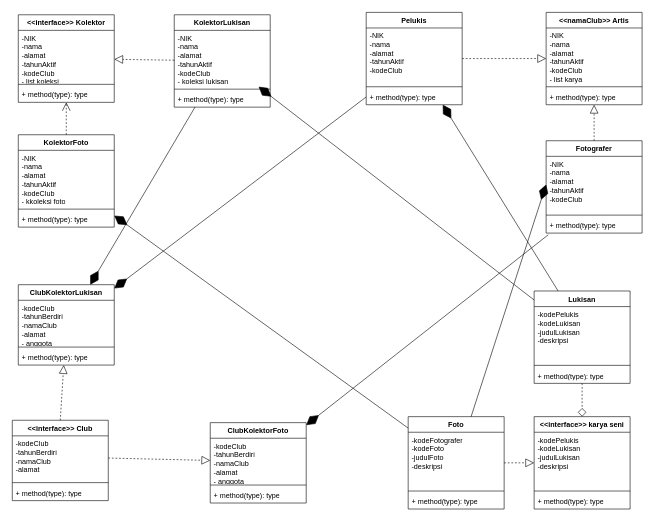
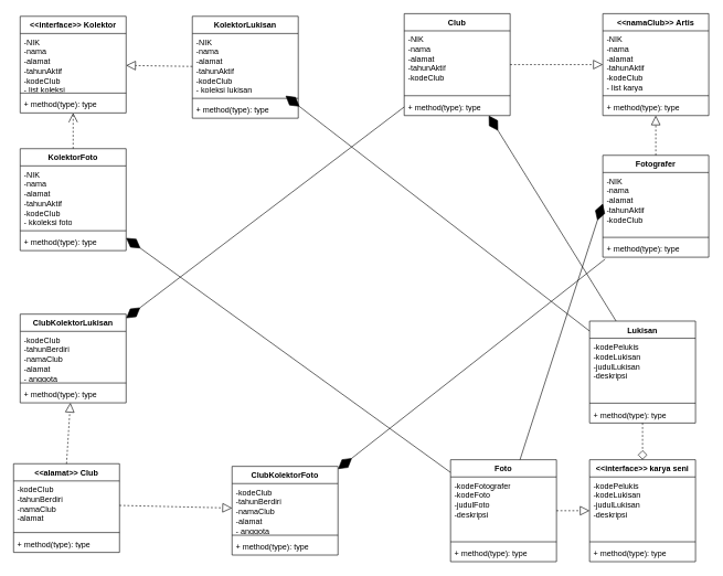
  <mxCell id="0" />
  <mxCell id="1" parent="0" />
  <mxCell id="2" value="KolektorLukisan" style="swimlane;fontStyle=1;align=center;verticalAlign=top;childLayout=stackLayout;horizontal=1;startSize=26;horizontalStack=0;resizeParent=1;resizeParentMax=0;resizeLast=0;collapsible=1;marginBottom=0;whiteSpace=wrap;html=1;" vertex="1" parent="1"><mxGeometry x="290" y="24" width="160" height="154" as="geometry" /></mxCell>
  <mxCell id="3" value="&lt;div&gt;&lt;span style=&quot;background-color: initial;&quot;&gt;-NIK&lt;/span&gt;&lt;br&gt;&lt;/div&gt;&lt;div&gt;-nama&lt;/div&gt;&lt;div&gt;-alamat&lt;/div&gt;&lt;div&gt;-tahunAktif&lt;/div&gt;&lt;div&gt;-kodeClub&lt;/div&gt;&lt;div&gt;- koleksi lukisan&lt;/div&gt;" style="text;strokeColor=none;fillColor=none;align=left;verticalAlign=top;spacingLeft=4;spacingRight=4;overflow=hidden;rotatable=0;points=[[0,0.5],[1,0.5]];portConstraint=eastwest;whiteSpace=wrap;html=1;" vertex="1" parent="2"><mxGeometry y="26" width="160" height="94" as="geometry" /></mxCell>
  <mxCell id="4" value="" style="line;strokeWidth=1;fillColor=none;align=left;verticalAlign=middle;spacingTop=-1;spacingLeft=3;spacingRight=3;rotatable=0;labelPosition=right;points=[];portConstraint=eastwest;strokeColor=inherit;" vertex="1" parent="2"><mxGeometry y="120" width="160" height="8" as="geometry" /></mxCell>
  <mxCell id="5" value="+ method(type): type" style="text;strokeColor=none;fillColor=none;align=left;verticalAlign=top;spacingLeft=4;spacingRight=4;overflow=hidden;rotatable=0;points=[[0,0.5],[1,0.5]];portConstraint=eastwest;whiteSpace=wrap;html=1;" vertex="1" parent="2"><mxGeometry y="128" width="160" height="26" as="geometry" /></mxCell>
- <mxCell id="6" value="Pelukis" style="swimlane;fontStyle=1;align=center;verticalAlign=top;childLayout=stackLayout;horizontal=1;startSize=26;horizontalStack=0;resizeParent=1;resizeParentMax=0;resizeLast=0;collapsible=1;marginBottom=0;whiteSpace=wrap;html=1;" vertex="1" parent="1"><mxGeometry x="610" y="20" width="160" height="154" as="geometry" /></mxCell>
+ <mxCell id="6" value="Club" style="swimlane;fontStyle=1;align=center;verticalAlign=top;childLayout=stackLayout;horizontal=1;startSize=26;horizontalStack=0;resizeParent=1;resizeParentMax=0;resizeLast=0;collapsible=1;marginBottom=0;whiteSpace=wrap;html=1;" vertex="1" parent="1"><mxGeometry x="610" y="20" width="160" height="154" as="geometry" /></mxCell>
  <mxCell id="7" value="&lt;div&gt;-NIK&lt;/div&gt;&lt;div&gt;-nama&lt;/div&gt;&lt;div&gt;-alamat&lt;/div&gt;&lt;div&gt;-tahunAktif&lt;/div&gt;&lt;div&gt;-kodeClub&lt;/div&gt;" style="text;strokeColor=none;fillColor=none;align=left;verticalAlign=top;spacingLeft=4;spacingRight=4;overflow=hidden;rotatable=0;points=[[0,0.5],[1,0.5]];portConstraint=eastwest;whiteSpace=wrap;html=1;" vertex="1" parent="6"><mxGeometry y="26" width="160" height="94" as="geometry" /></mxCell>
  <mxCell id="8" value="" style="line;strokeWidth=1;fillColor=none;align=left;verticalAlign=middle;spacingTop=-1;spacingLeft=3;spacingRight=3;rotatable=0;labelPosition=right;points=[];portConstraint=eastwest;strokeColor=inherit;" vertex="1" parent="6"><mxGeometry y="120" width="160" height="8" as="geometry" /></mxCell>
  <mxCell id="9" value="+ method(type): type" style="text;strokeColor=none;fillColor=none;align=left;verticalAlign=top;spacingLeft=4;spacingRight=4;overflow=hidden;rotatable=0;points=[[0,0.5],[1,0.5]];portConstraint=eastwest;whiteSpace=wrap;html=1;" vertex="1" parent="6"><mxGeometry y="128" width="160" height="26" as="geometry" /></mxCell>
- <mxCell id="10" value="&amp;lt;&amp;lt;interface&amp;gt;&amp;gt; Club" style="swimlane;fontStyle=1;align=center;verticalAlign=top;childLayout=stackLayout;horizontal=1;startSize=26;horizontalStack=0;resizeParent=1;resizeParentMax=0;resizeLast=0;collapsible=1;marginBottom=0;whiteSpace=wrap;html=1;" vertex="1" parent="1"><mxGeometry x="20" y="700" width="160" height="134" as="geometry" /></mxCell>
+ <mxCell id="10" value="&amp;lt;&amp;lt;alamat&amp;gt;&amp;gt; Club" style="swimlane;fontStyle=1;align=center;verticalAlign=top;childLayout=stackLayout;horizontal=1;startSize=26;horizontalStack=0;resizeParent=1;resizeParentMax=0;resizeLast=0;collapsible=1;marginBottom=0;whiteSpace=wrap;html=1;" vertex="1" parent="1"><mxGeometry x="20" y="700" width="160" height="134" as="geometry" /></mxCell>
  <mxCell id="11" value="&lt;div&gt;-kodeClub&lt;/div&gt;&lt;div&gt;-tahunBerdiri&lt;/div&gt;&lt;div&gt;-namaClub&lt;/div&gt;&lt;div&gt;-alamat&lt;/div&gt;" style="text;strokeColor=none;fillColor=none;align=left;verticalAlign=top;spacingLeft=4;spacingRight=4;overflow=hidden;rotatable=0;points=[[0,0.5],[1,0.5]];portConstraint=eastwest;whiteSpace=wrap;html=1;" vertex="1" parent="10"><mxGeometry y="26" width="160" height="74" as="geometry" /></mxCell>
  <mxCell id="12" value="" style="line;strokeWidth=1;fillColor=none;align=left;verticalAlign=middle;spacingTop=-1;spacingLeft=3;spacingRight=3;rotatable=0;labelPosition=right;points=[];portConstraint=eastwest;strokeColor=inherit;" vertex="1" parent="10"><mxGeometry y="100" width="160" height="8" as="geometry" /></mxCell>
  <mxCell id="13" value="+ method(type): type" style="text;strokeColor=none;fillColor=none;align=left;verticalAlign=top;spacingLeft=4;spacingRight=4;overflow=hidden;rotatable=0;points=[[0,0.5],[1,0.5]];portConstraint=eastwest;whiteSpace=wrap;html=1;" vertex="1" parent="10"><mxGeometry y="108" width="160" height="26" as="geometry" /></mxCell>
  <mxCell id="14" value="ClubKolektorFoto" style="swimlane;fontStyle=1;align=center;verticalAlign=top;childLayout=stackLayout;horizontal=1;startSize=26;horizontalStack=0;resizeParent=1;resizeParentMax=0;resizeLast=0;collapsible=1;marginBottom=0;whiteSpace=wrap;html=1;" vertex="1" parent="1"><mxGeometry x="350" y="704" width="160" height="134" as="geometry" /></mxCell>
  <mxCell id="15" value="&lt;div&gt;-kodeClub&lt;/div&gt;&lt;div&gt;-tahunBerdiri&lt;/div&gt;&lt;div&gt;-namaClub&lt;/div&gt;&lt;div&gt;-alamat&lt;/div&gt;&lt;div&gt;- anggota&lt;/div&gt;" style="text;strokeColor=none;fillColor=none;align=left;verticalAlign=top;spacingLeft=4;spacingRight=4;overflow=hidden;rotatable=0;points=[[0,0.5],[1,0.5]];portConstraint=eastwest;whiteSpace=wrap;html=1;" vertex="1" parent="14"><mxGeometry y="26" width="160" height="74" as="geometry" /></mxCell>
  <mxCell id="16" value="" style="line;strokeWidth=1;fillColor=none;align=left;verticalAlign=middle;spacingTop=-1;spacingLeft=3;spacingRight=3;rotatable=0;labelPosition=right;points=[];portConstraint=eastwest;strokeColor=inherit;" vertex="1" parent="14"><mxGeometry y="100" width="160" height="8" as="geometry" /></mxCell>
  <mxCell id="17" value="+ method(type): type" style="text;strokeColor=none;fillColor=none;align=left;verticalAlign=top;spacingLeft=4;spacingRight=4;overflow=hidden;rotatable=0;points=[[0,0.5],[1,0.5]];portConstraint=eastwest;whiteSpace=wrap;html=1;" vertex="1" parent="14"><mxGeometry y="108" width="160" height="26" as="geometry" /></mxCell>
  <mxCell id="18" value="KolektorFoto" style="swimlane;fontStyle=1;align=center;verticalAlign=top;childLayout=stackLayout;horizontal=1;startSize=26;horizontalStack=0;resizeParent=1;resizeParentMax=0;resizeLast=0;collapsible=1;marginBottom=0;whiteSpace=wrap;html=1;" vertex="1" parent="1"><mxGeometry x="30" y="224" width="160" height="154" as="geometry" /></mxCell>
  <mxCell id="19" value="&lt;div&gt;&lt;span style=&quot;background-color: initial;&quot;&gt;-NIK&lt;/span&gt;&lt;br&gt;&lt;/div&gt;&lt;div&gt;-nama&lt;/div&gt;&lt;div&gt;-alamat&lt;/div&gt;&lt;div&gt;-tahunAktif&lt;/div&gt;&lt;div&gt;-kodeClub&lt;/div&gt;&lt;div&gt;- kkoleksi foto&lt;/div&gt;" style="text;strokeColor=none;fillColor=none;align=left;verticalAlign=top;spacingLeft=4;spacingRight=4;overflow=hidden;rotatable=0;points=[[0,0.5],[1,0.5]];portConstraint=eastwest;whiteSpace=wrap;html=1;" vertex="1" parent="18"><mxGeometry y="26" width="160" height="94" as="geometry" /></mxCell>
  <mxCell id="20" value="" style="line;strokeWidth=1;fillColor=none;align=left;verticalAlign=middle;spacingTop=-1;spacingLeft=3;spacingRight=3;rotatable=0;labelPosition=right;points=[];portConstraint=eastwest;strokeColor=inherit;" vertex="1" parent="18"><mxGeometry y="120" width="160" height="8" as="geometry" /></mxCell>
  <mxCell id="21" value="+ method(type): type" style="text;strokeColor=none;fillColor=none;align=left;verticalAlign=top;spacingLeft=4;spacingRight=4;overflow=hidden;rotatable=0;points=[[0,0.5],[1,0.5]];portConstraint=eastwest;whiteSpace=wrap;html=1;" vertex="1" parent="18"><mxGeometry y="128" width="160" height="26" as="geometry" /></mxCell>
  <mxCell id="22" value="Fotografer" style="swimlane;fontStyle=1;align=center;verticalAlign=top;childLayout=stackLayout;horizontal=1;startSize=26;horizontalStack=0;resizeParent=1;resizeParentMax=0;resizeLast=0;collapsible=1;marginBottom=0;whiteSpace=wrap;html=1;" vertex="1" parent="1"><mxGeometry x="910" y="234" width="160" height="154" as="geometry" /></mxCell>
  <mxCell id="23" value="&lt;div&gt;-NIK&lt;/div&gt;&lt;div&gt;-nama&lt;/div&gt;&lt;div&gt;-alamat&lt;/div&gt;&lt;div&gt;-tahunAktif&lt;/div&gt;&lt;div&gt;-kodeClub&lt;/div&gt;" style="text;strokeColor=none;fillColor=none;align=left;verticalAlign=top;spacingLeft=4;spacingRight=4;overflow=hidden;rotatable=0;points=[[0,0.5],[1,0.5]];portConstraint=eastwest;whiteSpace=wrap;html=1;" vertex="1" parent="22"><mxGeometry y="26" width="160" height="94" as="geometry" /></mxCell>
  <mxCell id="24" value="" style="line;strokeWidth=1;fillColor=none;align=left;verticalAlign=middle;spacingTop=-1;spacingLeft=3;spacingRight=3;rotatable=0;labelPosition=right;points=[];portConstraint=eastwest;strokeColor=inherit;" vertex="1" parent="22"><mxGeometry y="120" width="160" height="8" as="geometry" /></mxCell>
  <mxCell id="25" value="+ method(type): type" style="text;strokeColor=none;fillColor=none;align=left;verticalAlign=top;spacingLeft=4;spacingRight=4;overflow=hidden;rotatable=0;points=[[0,0.5],[1,0.5]];portConstraint=eastwest;whiteSpace=wrap;html=1;" vertex="1" parent="22"><mxGeometry y="128" width="160" height="26" as="geometry" /></mxCell>
  <mxCell id="26" value="Foto" style="swimlane;fontStyle=1;align=center;verticalAlign=top;childLayout=stackLayout;horizontal=1;startSize=26;horizontalStack=0;resizeParent=1;resizeParentMax=0;resizeLast=0;collapsible=1;marginBottom=0;whiteSpace=wrap;html=1;" vertex="1" parent="1"><mxGeometry x="680" y="694" width="160" height="154" as="geometry" /></mxCell>
  <mxCell id="27" value="&lt;div&gt;-kodeFotografer&lt;/div&gt;&lt;div&gt;-kodeFoto&lt;/div&gt;&lt;div&gt;-judulFoto&lt;/div&gt;&lt;div&gt;-deskripsi&lt;/div&gt;" style="text;strokeColor=none;fillColor=none;align=left;verticalAlign=top;spacingLeft=4;spacingRight=4;overflow=hidden;rotatable=0;points=[[0,0.5],[1,0.5]];portConstraint=eastwest;whiteSpace=wrap;html=1;" vertex="1" parent="26"><mxGeometry y="26" width="160" height="94" as="geometry" /></mxCell>
  <mxCell id="28" value="" style="line;strokeWidth=1;fillColor=none;align=left;verticalAlign=middle;spacingTop=-1;spacingLeft=3;spacingRight=3;rotatable=0;labelPosition=right;points=[];portConstraint=eastwest;strokeColor=inherit;" vertex="1" parent="26"><mxGeometry y="120" width="160" height="8" as="geometry" /></mxCell>
  <mxCell id="29" value="+ method(type): type" style="text;strokeColor=none;fillColor=none;align=left;verticalAlign=top;spacingLeft=4;spacingRight=4;overflow=hidden;rotatable=0;points=[[0,0.5],[1,0.5]];portConstraint=eastwest;whiteSpace=wrap;html=1;" vertex="1" parent="26"><mxGeometry y="128" width="160" height="26" as="geometry" /></mxCell>
  <mxCell id="30" value="Lukisan" style="swimlane;fontStyle=1;align=center;verticalAlign=top;childLayout=stackLayout;horizontal=1;startSize=26;horizontalStack=0;resizeParent=1;resizeParentMax=0;resizeLast=0;collapsible=1;marginBottom=0;whiteSpace=wrap;html=1;" vertex="1" parent="1"><mxGeometry x="890" y="484.5" width="160" height="154" as="geometry" /></mxCell>
  <mxCell id="31" value="&lt;div&gt;-kodePelukis&lt;/div&gt;&lt;div&gt;-kodeLukisan&lt;/div&gt;&lt;div&gt;-judulLukisan&lt;/div&gt;&lt;div&gt;-deskripsi&lt;/div&gt;" style="text;strokeColor=none;fillColor=none;align=left;verticalAlign=top;spacingLeft=4;spacingRight=4;overflow=hidden;rotatable=0;points=[[0,0.5],[1,0.5]];portConstraint=eastwest;whiteSpace=wrap;html=1;" vertex="1" parent="30"><mxGeometry y="26" width="160" height="94" as="geometry" /></mxCell>
  <mxCell id="32" value="" style="line;strokeWidth=1;fillColor=none;align=left;verticalAlign=middle;spacingTop=-1;spacingLeft=3;spacingRight=3;rotatable=0;labelPosition=right;points=[];portConstraint=eastwest;strokeColor=inherit;" vertex="1" parent="30"><mxGeometry y="120" width="160" height="8" as="geometry" /></mxCell>
  <mxCell id="33" value="+ method(type): type" style="text;strokeColor=none;fillColor=none;align=left;verticalAlign=top;spacingLeft=4;spacingRight=4;overflow=hidden;rotatable=0;points=[[0,0.5],[1,0.5]];portConstraint=eastwest;whiteSpace=wrap;html=1;" vertex="1" parent="30"><mxGeometry y="128" width="160" height="26" as="geometry" /></mxCell>
  <mxCell id="34" value="&amp;lt;&amp;lt;namaClub&amp;gt;&amp;gt; Artis" style="swimlane;fontStyle=1;align=center;verticalAlign=top;childLayout=stackLayout;horizontal=1;startSize=26;horizontalStack=0;resizeParent=1;resizeParentMax=0;resizeLast=0;collapsible=1;marginBottom=0;whiteSpace=wrap;html=1;" vertex="1" parent="1"><mxGeometry x="910" y="20" width="160" height="154" as="geometry" /></mxCell>
  <mxCell id="35" value="&lt;div&gt;-NIK&lt;/div&gt;&lt;div&gt;-nama&lt;/div&gt;&lt;div&gt;-alamat&lt;/div&gt;&lt;div&gt;-tahunAktif&lt;/div&gt;&lt;div&gt;-kodeClub&lt;/div&gt;&lt;div&gt;- list karya&lt;/div&gt;" style="text;strokeColor=none;fillColor=none;align=left;verticalAlign=top;spacingLeft=4;spacingRight=4;overflow=hidden;rotatable=0;points=[[0,0.5],[1,0.5]];portConstraint=eastwest;whiteSpace=wrap;html=1;" vertex="1" parent="34"><mxGeometry y="26" width="160" height="94" as="geometry" /></mxCell>
  <mxCell id="36" value="" style="line;strokeWidth=1;fillColor=none;align=left;verticalAlign=middle;spacingTop=-1;spacingLeft=3;spacingRight=3;rotatable=0;labelPosition=right;points=[];portConstraint=eastwest;strokeColor=inherit;" vertex="1" parent="34"><mxGeometry y="120" width="160" height="8" as="geometry" /></mxCell>
  <mxCell id="37" value="+ method(type): type" style="text;strokeColor=none;fillColor=none;align=left;verticalAlign=top;spacingLeft=4;spacingRight=4;overflow=hidden;rotatable=0;points=[[0,0.5],[1,0.5]];portConstraint=eastwest;whiteSpace=wrap;html=1;" vertex="1" parent="34"><mxGeometry y="128" width="160" height="26" as="geometry" /></mxCell>
  <mxCell id="38" value="&amp;lt;&amp;lt;interface&amp;gt;&amp;gt; Kolektor" style="swimlane;fontStyle=1;align=center;verticalAlign=top;childLayout=stackLayout;horizontal=1;startSize=26;horizontalStack=0;resizeParent=1;resizeParentMax=0;resizeLast=0;collapsible=1;marginBottom=0;whiteSpace=wrap;html=1;" vertex="1" parent="1"><mxGeometry x="30" y="24" width="160" height="146" as="geometry" /></mxCell>
  <mxCell id="39" value="&lt;div&gt;-NIK&lt;/div&gt;&lt;div&gt;-nama&lt;/div&gt;&lt;div&gt;-alamat&lt;/div&gt;&lt;div&gt;-tahunAktif&lt;/div&gt;&lt;div&gt;-kodeClub&lt;/div&gt;&lt;div&gt;- list koleksi&amp;nbsp;&lt;/div&gt;" style="text;strokeColor=none;fillColor=none;align=left;verticalAlign=top;spacingLeft=4;spacingRight=4;overflow=hidden;rotatable=0;points=[[0,0.5],[1,0.5]];portConstraint=eastwest;whiteSpace=wrap;html=1;" vertex="1" parent="38"><mxGeometry y="26" width="160" height="86" as="geometry" /></mxCell>
  <mxCell id="40" value="" style="line;strokeWidth=1;fillColor=none;align=left;verticalAlign=middle;spacingTop=-1;spacingLeft=3;spacingRight=3;rotatable=0;labelPosition=right;points=[];portConstraint=eastwest;strokeColor=inherit;" vertex="1" parent="38"><mxGeometry y="112" width="160" height="8" as="geometry" /></mxCell>
  <mxCell id="41" value="+ method(type): type" style="text;strokeColor=none;fillColor=none;align=left;verticalAlign=top;spacingLeft=4;spacingRight=4;overflow=hidden;rotatable=0;points=[[0,0.5],[1,0.5]];portConstraint=eastwest;whiteSpace=wrap;html=1;" vertex="1" parent="38"><mxGeometry y="120" width="160" height="26" as="geometry" /></mxCell>
  <mxCell id="42" value="" style="endArrow=open;dashed=1;endFill=0;endSize=12;html=1;rounded=0;exitX=0.5;exitY=0;exitDx=0;exitDy=0;" edge="1" parent="1" source="18" target="38"><mxGeometry width="160" relative="1" as="geometry"><mxPoint x="560" y="304" as="sourcePoint" /><mxPoint x="720" y="304" as="targetPoint" /></mxGeometry></mxCell>
  <mxCell id="43" value="" style="endArrow=block;dashed=1;endFill=0;endSize=12;html=1;rounded=0;" edge="1" parent="1" source="2" target="38"><mxGeometry width="160" relative="1" as="geometry"><mxPoint x="560" y="224" as="sourcePoint" /><mxPoint x="720" y="224" as="targetPoint" /></mxGeometry></mxCell>
  <mxCell id="44" value="" style="endArrow=block;dashed=1;endFill=0;endSize=12;html=1;rounded=0;exitX=0.5;exitY=0;exitDx=0;exitDy=0;" edge="1" parent="1" source="22" target="34"><mxGeometry width="160" relative="1" as="geometry"><mxPoint x="560" y="294" as="sourcePoint" /><mxPoint x="720" y="294" as="targetPoint" /></mxGeometry></mxCell>
  <mxCell id="45" value="" style="endArrow=block;dashed=1;endFill=0;endSize=12;html=1;rounded=0;" edge="1" parent="1" source="6" target="34"><mxGeometry width="160" relative="1" as="geometry"><mxPoint x="560" y="294" as="sourcePoint" /><mxPoint x="720" y="294" as="targetPoint" /></mxGeometry></mxCell>
  <mxCell id="46" value="&amp;lt;&amp;lt;interface&amp;gt;&amp;gt; karya seni" style="swimlane;fontStyle=1;align=center;verticalAlign=top;childLayout=stackLayout;horizontal=1;startSize=26;horizontalStack=0;resizeParent=1;resizeParentMax=0;resizeLast=0;collapsible=1;marginBottom=0;whiteSpace=wrap;html=1;" vertex="1" parent="1"><mxGeometry x="890" y="694" width="160" height="154" as="geometry" /></mxCell>
  <mxCell id="47" value="&lt;div&gt;-kodePelukis&lt;/div&gt;&lt;div&gt;-kodeLukisan&lt;/div&gt;&lt;div&gt;-judulLukisan&lt;/div&gt;&lt;div&gt;-deskripsi&lt;/div&gt;" style="text;strokeColor=none;fillColor=none;align=left;verticalAlign=top;spacingLeft=4;spacingRight=4;overflow=hidden;rotatable=0;points=[[0,0.5],[1,0.5]];portConstraint=eastwest;whiteSpace=wrap;html=1;" vertex="1" parent="46"><mxGeometry y="26" width="160" height="94" as="geometry" /></mxCell>
  <mxCell id="48" value="" style="line;strokeWidth=1;fillColor=none;align=left;verticalAlign=middle;spacingTop=-1;spacingLeft=3;spacingRight=3;rotatable=0;labelPosition=right;points=[];portConstraint=eastwest;strokeColor=inherit;" vertex="1" parent="46"><mxGeometry y="120" width="160" height="8" as="geometry" /></mxCell>
  <mxCell id="49" value="+ method(type): type" style="text;strokeColor=none;fillColor=none;align=left;verticalAlign=top;spacingLeft=4;spacingRight=4;overflow=hidden;rotatable=0;points=[[0,0.5],[1,0.5]];portConstraint=eastwest;whiteSpace=wrap;html=1;" vertex="1" parent="46"><mxGeometry y="128" width="160" height="26" as="geometry" /></mxCell>
  <mxCell id="50" value="" style="endArrow=block;dashed=1;endFill=0;endSize=12;html=1;rounded=0;" edge="1" parent="1" source="26" target="46"><mxGeometry width="160" relative="1" as="geometry"><mxPoint x="690" y="504" as="sourcePoint" /><mxPoint x="850" y="504" as="targetPoint" /><Array as="points" /></mxGeometry></mxCell>
  <mxCell id="51" value="" style="endArrow=diamond;dashed=1;endFill=0;endSize=12;html=1;rounded=0;" edge="1" parent="1" source="30" target="46"><mxGeometry width="160" relative="1" as="geometry"><mxPoint x="690" y="504" as="sourcePoint" /><mxPoint x="850" y="504" as="targetPoint" /></mxGeometry></mxCell>
  <mxCell id="52" value="ClubKolektorLukisan" style="swimlane;fontStyle=1;align=center;verticalAlign=top;childLayout=stackLayout;horizontal=1;startSize=26;horizontalStack=0;resizeParent=1;resizeParentMax=0;resizeLast=0;collapsible=1;marginBottom=0;whiteSpace=wrap;html=1;" vertex="1" parent="1"><mxGeometry x="30" y="474" width="160" height="134" as="geometry" /></mxCell>
  <mxCell id="53" value="&lt;div&gt;-kodeClub&lt;/div&gt;&lt;div&gt;-tahunBerdiri&lt;/div&gt;&lt;div&gt;-namaClub&lt;/div&gt;&lt;div&gt;-alamat&lt;/div&gt;&lt;div&gt;- anggota&lt;/div&gt;" style="text;strokeColor=none;fillColor=none;align=left;verticalAlign=top;spacingLeft=4;spacingRight=4;overflow=hidden;rotatable=0;points=[[0,0.5],[1,0.5]];portConstraint=eastwest;whiteSpace=wrap;html=1;" vertex="1" parent="52"><mxGeometry y="26" width="160" height="74" as="geometry" /></mxCell>
  <mxCell id="54" value="" style="line;strokeWidth=1;fillColor=none;align=left;verticalAlign=middle;spacingTop=-1;spacingLeft=3;spacingRight=3;rotatable=0;labelPosition=right;points=[];portConstraint=eastwest;strokeColor=inherit;" vertex="1" parent="52"><mxGeometry y="100" width="160" height="8" as="geometry" /></mxCell>
  <mxCell id="55" value="+ method(type): type" style="text;strokeColor=none;fillColor=none;align=left;verticalAlign=top;spacingLeft=4;spacingRight=4;overflow=hidden;rotatable=0;points=[[0,0.5],[1,0.5]];portConstraint=eastwest;whiteSpace=wrap;html=1;" vertex="1" parent="52"><mxGeometry y="108" width="160" height="26" as="geometry" /></mxCell>
  <mxCell id="56" value="" style="endArrow=block;dashed=1;endFill=0;endSize=12;html=1;rounded=0;exitX=0.5;exitY=0;exitDx=0;exitDy=0;" edge="1" parent="1" source="10" target="52"><mxGeometry width="160" relative="1" as="geometry"><mxPoint x="690" y="694" as="sourcePoint" /><mxPoint x="850" y="694" as="targetPoint" /></mxGeometry></mxCell>
  <mxCell id="57" value="" style="endArrow=block;dashed=1;endFill=0;endSize=12;html=1;rounded=0;exitX=1;exitY=0.5;exitDx=0;exitDy=0;entryX=0;entryY=0.5;entryDx=0;entryDy=0;" edge="1" parent="1" source="11" target="15"><mxGeometry width="160" relative="1" as="geometry"><mxPoint x="690" y="694" as="sourcePoint" /><mxPoint x="850" y="694" as="targetPoint" /></mxGeometry></mxCell>
  <mxCell id="58" value="" style="endArrow=diamondThin;endFill=1;endSize=24;html=1;rounded=0;" edge="1" parent="1" source="30" target="3"><mxGeometry width="160" relative="1" as="geometry"><mxPoint x="670" y="504" as="sourcePoint" /><mxPoint x="830" y="504" as="targetPoint" /></mxGeometry></mxCell>
  <mxCell id="59" value="" style="endArrow=diamondThin;endFill=1;endSize=24;html=1;rounded=0;" edge="1" parent="1" source="26" target="18"><mxGeometry width="160" relative="1" as="geometry"><mxPoint x="670" y="504" as="sourcePoint" /><mxPoint x="830" y="504" as="targetPoint" /></mxGeometry></mxCell>
  <mxCell id="60" value="" style="endArrow=diamondThin;endFill=1;endSize=24;html=1;rounded=0;entryX=0;entryY=0.5;entryDx=0;entryDy=0;" edge="1" parent="1" source="26" target="23"><mxGeometry width="160" relative="1" as="geometry"><mxPoint x="670" y="414" as="sourcePoint" /><mxPoint x="830" y="414" as="targetPoint" /></mxGeometry></mxCell>
  <mxCell id="61" value="" style="endArrow=diamondThin;endFill=1;endSize=24;html=1;rounded=0;exitX=0.25;exitY=0;exitDx=0;exitDy=0;" edge="1" parent="1" source="30" target="6"><mxGeometry width="160" relative="1" as="geometry"><mxPoint x="670" y="414" as="sourcePoint" /><mxPoint x="830" y="414" as="targetPoint" /></mxGeometry></mxCell>
  <mxCell id="62" value="" style="endArrow=diamondThin;endFill=1;endSize=24;html=1;rounded=0;exitX=0.022;exitY=1.109;exitDx=0;exitDy=0;exitPerimeter=0;" edge="1" parent="1" source="25" target="14"><mxGeometry width="160" relative="1" as="geometry"><mxPoint x="670" y="374" as="sourcePoint" /><mxPoint x="830" y="374" as="targetPoint" /></mxGeometry></mxCell>
  <mxCell id="63" value="" style="endArrow=diamondThin;endFill=1;endSize=24;html=1;rounded=0;exitX=0;exitY=0.5;exitDx=0;exitDy=0;" edge="1" parent="1" source="9" target="52"><mxGeometry width="160" relative="1" as="geometry"><mxPoint x="670" y="374" as="sourcePoint" /><mxPoint x="830" y="374" as="targetPoint" /></mxGeometry></mxCell>
- <mxCell id="64" value="" style="endArrow=diamondThin;endFill=1;endSize=24;html=1;rounded=0;entryX=0.75;entryY=0;entryDx=0;entryDy=0;" edge="1" parent="1" source="2" target="52"><mxGeometry width="160" relative="1" as="geometry"><mxPoint x="670" y="374" as="sourcePoint" /><mxPoint x="830" y="374" as="targetPoint" /></mxGeometry></mxCell>
